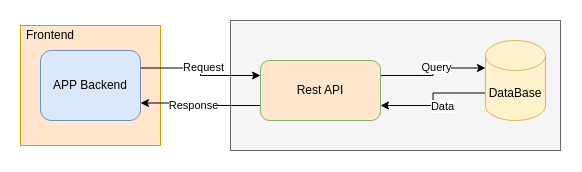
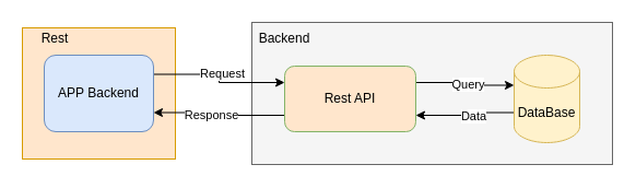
  <mxCell id="0" />
  <mxCell id="1" parent="0" />
  <mxCell id="2" value="" style="rounded=0;whiteSpace=wrap;html=1;fillColor=#ffe6cc;strokeColor=#d79b00;" vertex="1" parent="1"><mxGeometry x="20" y="25" width="140" height="120" as="geometry" /></mxCell>
  <mxCell id="3" value="" style="rounded=0;whiteSpace=wrap;html=1;fillColor=#f5f5f5;fontColor=#333333;strokeColor=#666666;" vertex="1" parent="1"><mxGeometry x="230" y="20" width="330" height="130" as="geometry" /></mxCell>
  <mxCell id="4" style="edgeStyle=orthogonalEdgeStyle;rounded=0;orthogonalLoop=1;jettySize=auto;html=1;exitX=1;exitY=0.25;exitDx=0;exitDy=0;entryX=0;entryY=0.25;entryDx=0;entryDy=0;" edge="1" parent="1" source="6" target="11"><mxGeometry relative="1" as="geometry" /></mxCell>
  <mxCell id="5" value="Request" style="edgeLabel;html=1;align=center;verticalAlign=middle;resizable=0;points=[];" vertex="1" connectable="0" parent="4"><mxGeometry x="-0.118" y="1" relative="1" as="geometry"><mxPoint x="6" as="offset" /></mxGeometry></mxCell>
  <mxCell id="6" value="APP Backend" style="rounded=1;whiteSpace=wrap;html=1;fillColor=#dae8fc;strokeColor=#6c8ebf;" vertex="1" parent="1"><mxGeometry x="40" y="50" width="100" height="70" as="geometry" /></mxCell>
  <mxCell id="7" style="edgeStyle=orthogonalEdgeStyle;rounded=0;orthogonalLoop=1;jettySize=auto;html=1;exitX=0;exitY=0.75;exitDx=0;exitDy=0;entryX=1;entryY=0.75;entryDx=0;entryDy=0;" edge="1" parent="1" source="11" target="6"><mxGeometry relative="1" as="geometry" /></mxCell>
  <mxCell id="8" value="Response" style="edgeLabel;html=1;align=center;verticalAlign=middle;resizable=0;points=[];" vertex="1" connectable="0" parent="7"><mxGeometry x="-0.153" y="-1" relative="1" as="geometry"><mxPoint x="-16" as="offset" /></mxGeometry></mxCell>
  <mxCell id="9" style="edgeStyle=orthogonalEdgeStyle;rounded=0;orthogonalLoop=1;jettySize=auto;html=1;exitX=1;exitY=0.25;exitDx=0;exitDy=0;entryX=0;entryY=0;entryDx=0;entryDy=27.5;entryPerimeter=0;" edge="1" parent="1" source="11" target="14"><mxGeometry relative="1" as="geometry" /></mxCell>
  <mxCell id="10" value="Query" style="edgeLabel;html=1;align=center;verticalAlign=middle;resizable=0;points=[];" vertex="1" connectable="0" parent="9"><mxGeometry x="0.31" y="1" relative="1" as="geometry"><mxPoint x="-11" as="offset" /></mxGeometry></mxCell>
  <mxCell id="11" value="Rest API" style="rounded=1;whiteSpace=wrap;html=1;fillColor=#ffe6cc;strokeColor=#82b366;" vertex="1" parent="1"><mxGeometry x="260" y="60" width="120" height="60" as="geometry" /></mxCell>
  <mxCell id="12" style="edgeStyle=orthogonalEdgeStyle;rounded=0;orthogonalLoop=1;jettySize=auto;html=1;exitX=0;exitY=0;exitDx=0;exitDy=52.5;exitPerimeter=0;entryX=1;entryY=0.75;entryDx=0;entryDy=0;" edge="1" parent="1" source="14" target="11"><mxGeometry relative="1" as="geometry" /></mxCell>
  <mxCell id="13" value="Data" style="edgeLabel;html=1;align=center;verticalAlign=middle;resizable=0;points=[];" vertex="1" connectable="0" parent="12"><mxGeometry x="0.253" relative="1" as="geometry"><mxPoint x="18" as="offset" /></mxGeometry></mxCell>
- <mxCell id="14" value="DataBase" style="shape=cylinder3;whiteSpace=wrap;html=1;boundedLbl=1;backgroundOutline=1;size=15;fillColor=#fff2cc;strokeColor=#d6b656;" vertex="1" parent="1"><mxGeometry x="485" y="40" width="60" height="80" as="geometry" /></mxCell>
- <mxCell id="16" value="Frontend" style="text;html=1;strokeColor=none;fillColor=none;align=center;verticalAlign=middle;whiteSpace=wrap;rounded=0;" vertex="1" parent="1"><mxGeometry x="20" y="20" width="60" height="30" as="geometry" /></mxCell>
+ <mxCell id="14" value="DataBase" style="shape=cylinder3;whiteSpace=wrap;html=1;boundedLbl=1;backgroundOutline=1;size=15;fillColor=#fff2cc;strokeColor=#d6b656;" vertex="1" parent="1"><mxGeometry x="470" y="50" width="60" height="80" as="geometry" /></mxCell>
+ <mxCell id="15" value="Backend" style="text;html=1;strokeColor=none;fillColor=none;align=center;verticalAlign=middle;whiteSpace=wrap;rounded=0;" vertex="1" parent="1"><mxGeometry x="230" y="20" width="60" height="30" as="geometry" /></mxCell>
+ <mxCell id="16" value="Rest" style="text;html=1;strokeColor=none;fillColor=none;align=center;verticalAlign=middle;whiteSpace=wrap;rounded=0;" vertex="1" parent="1"><mxGeometry x="20" y="20" width="60" height="30" as="geometry" /></mxCell>
